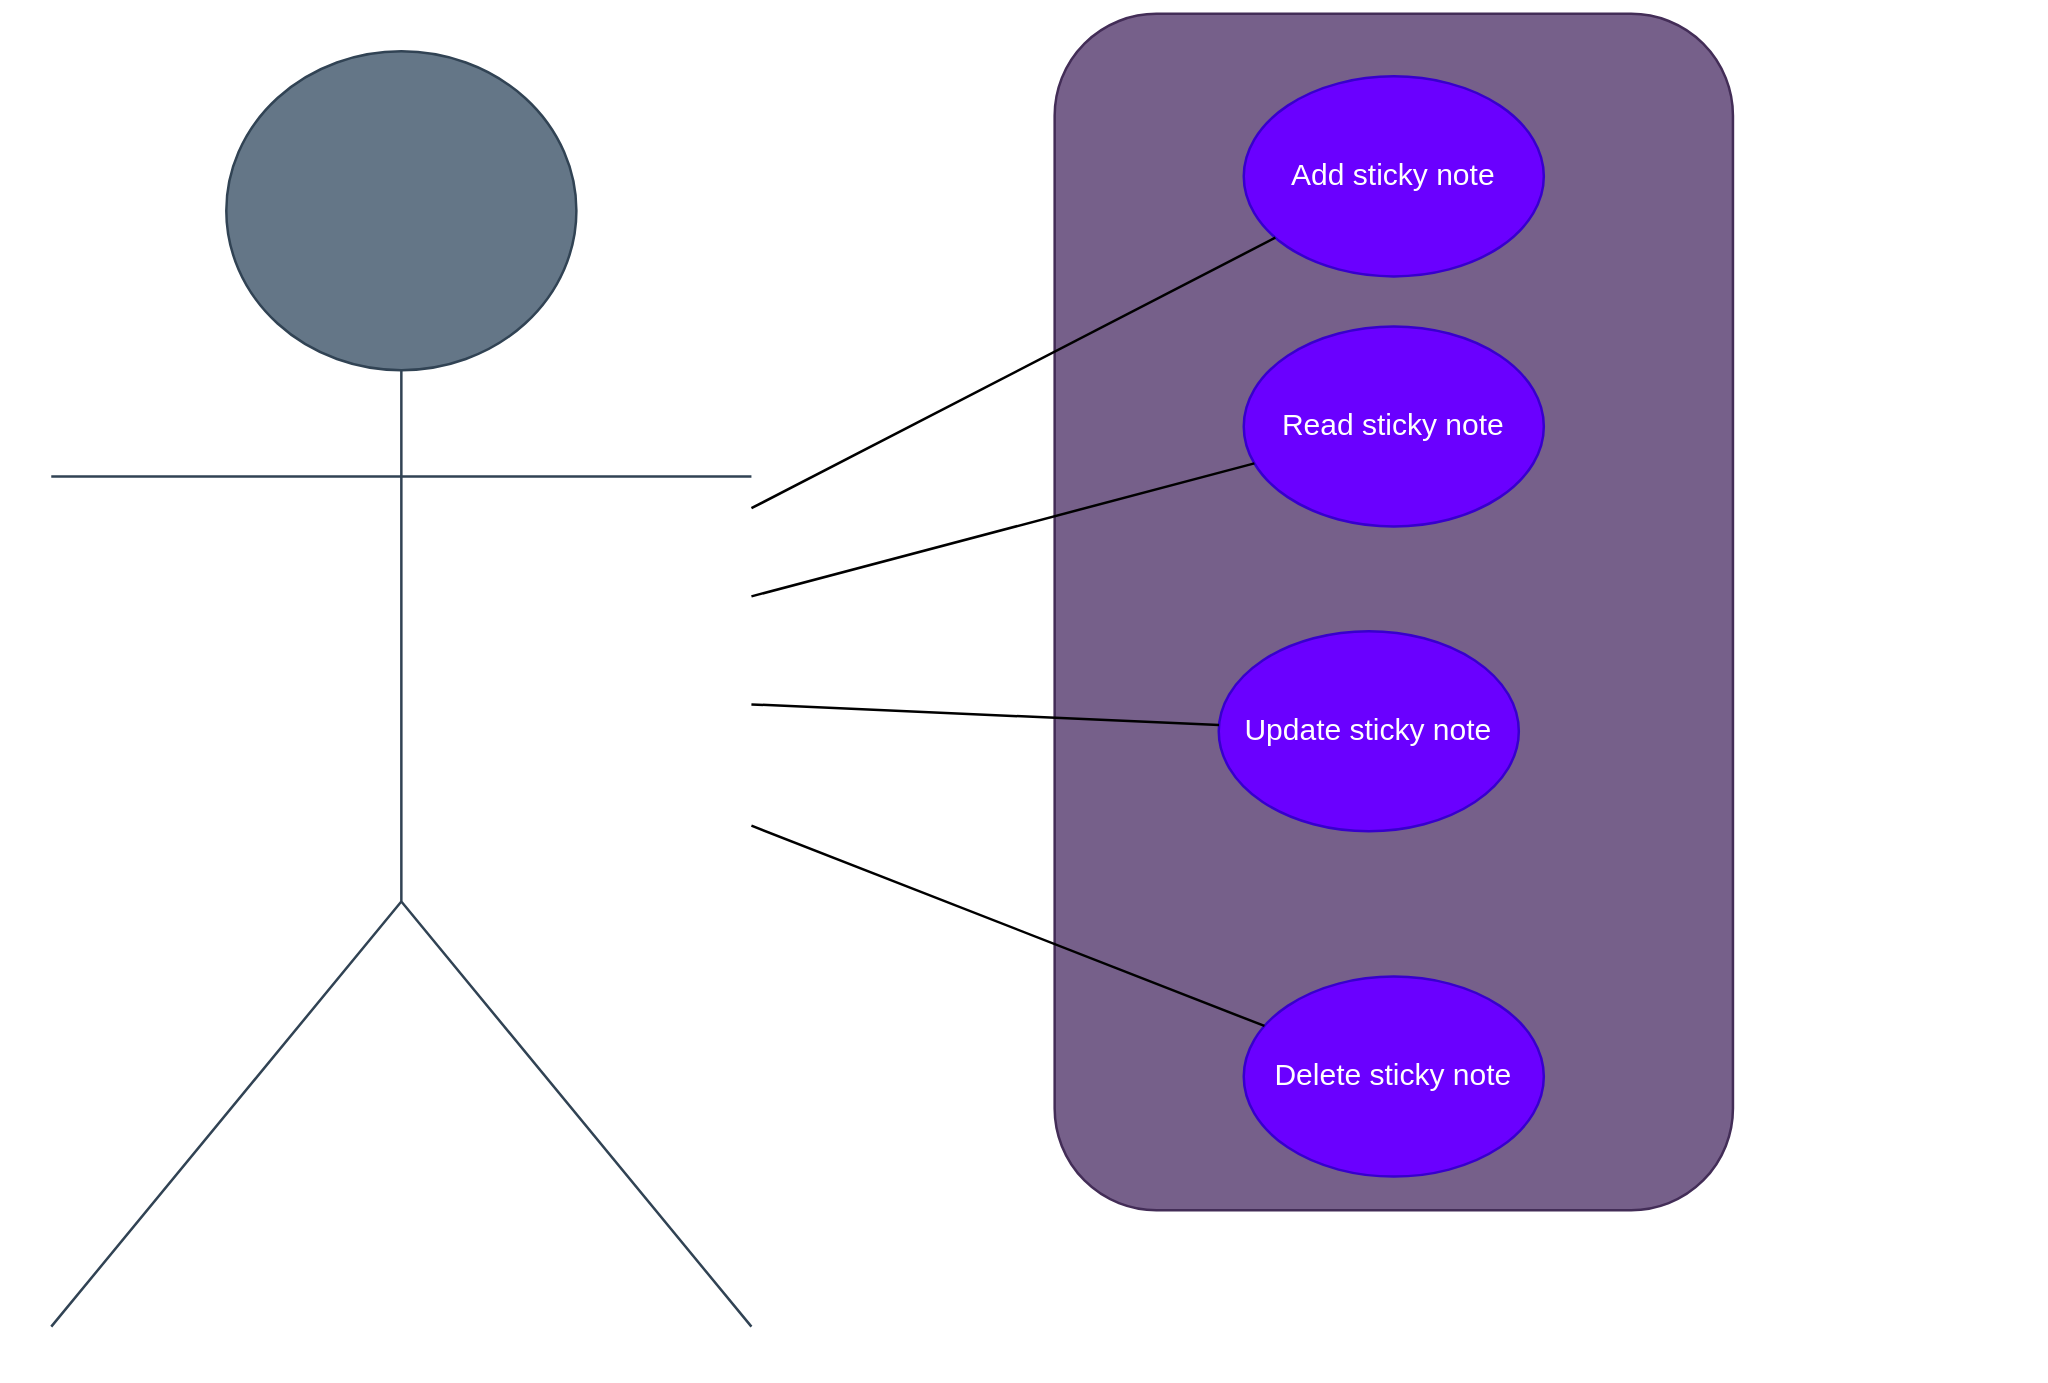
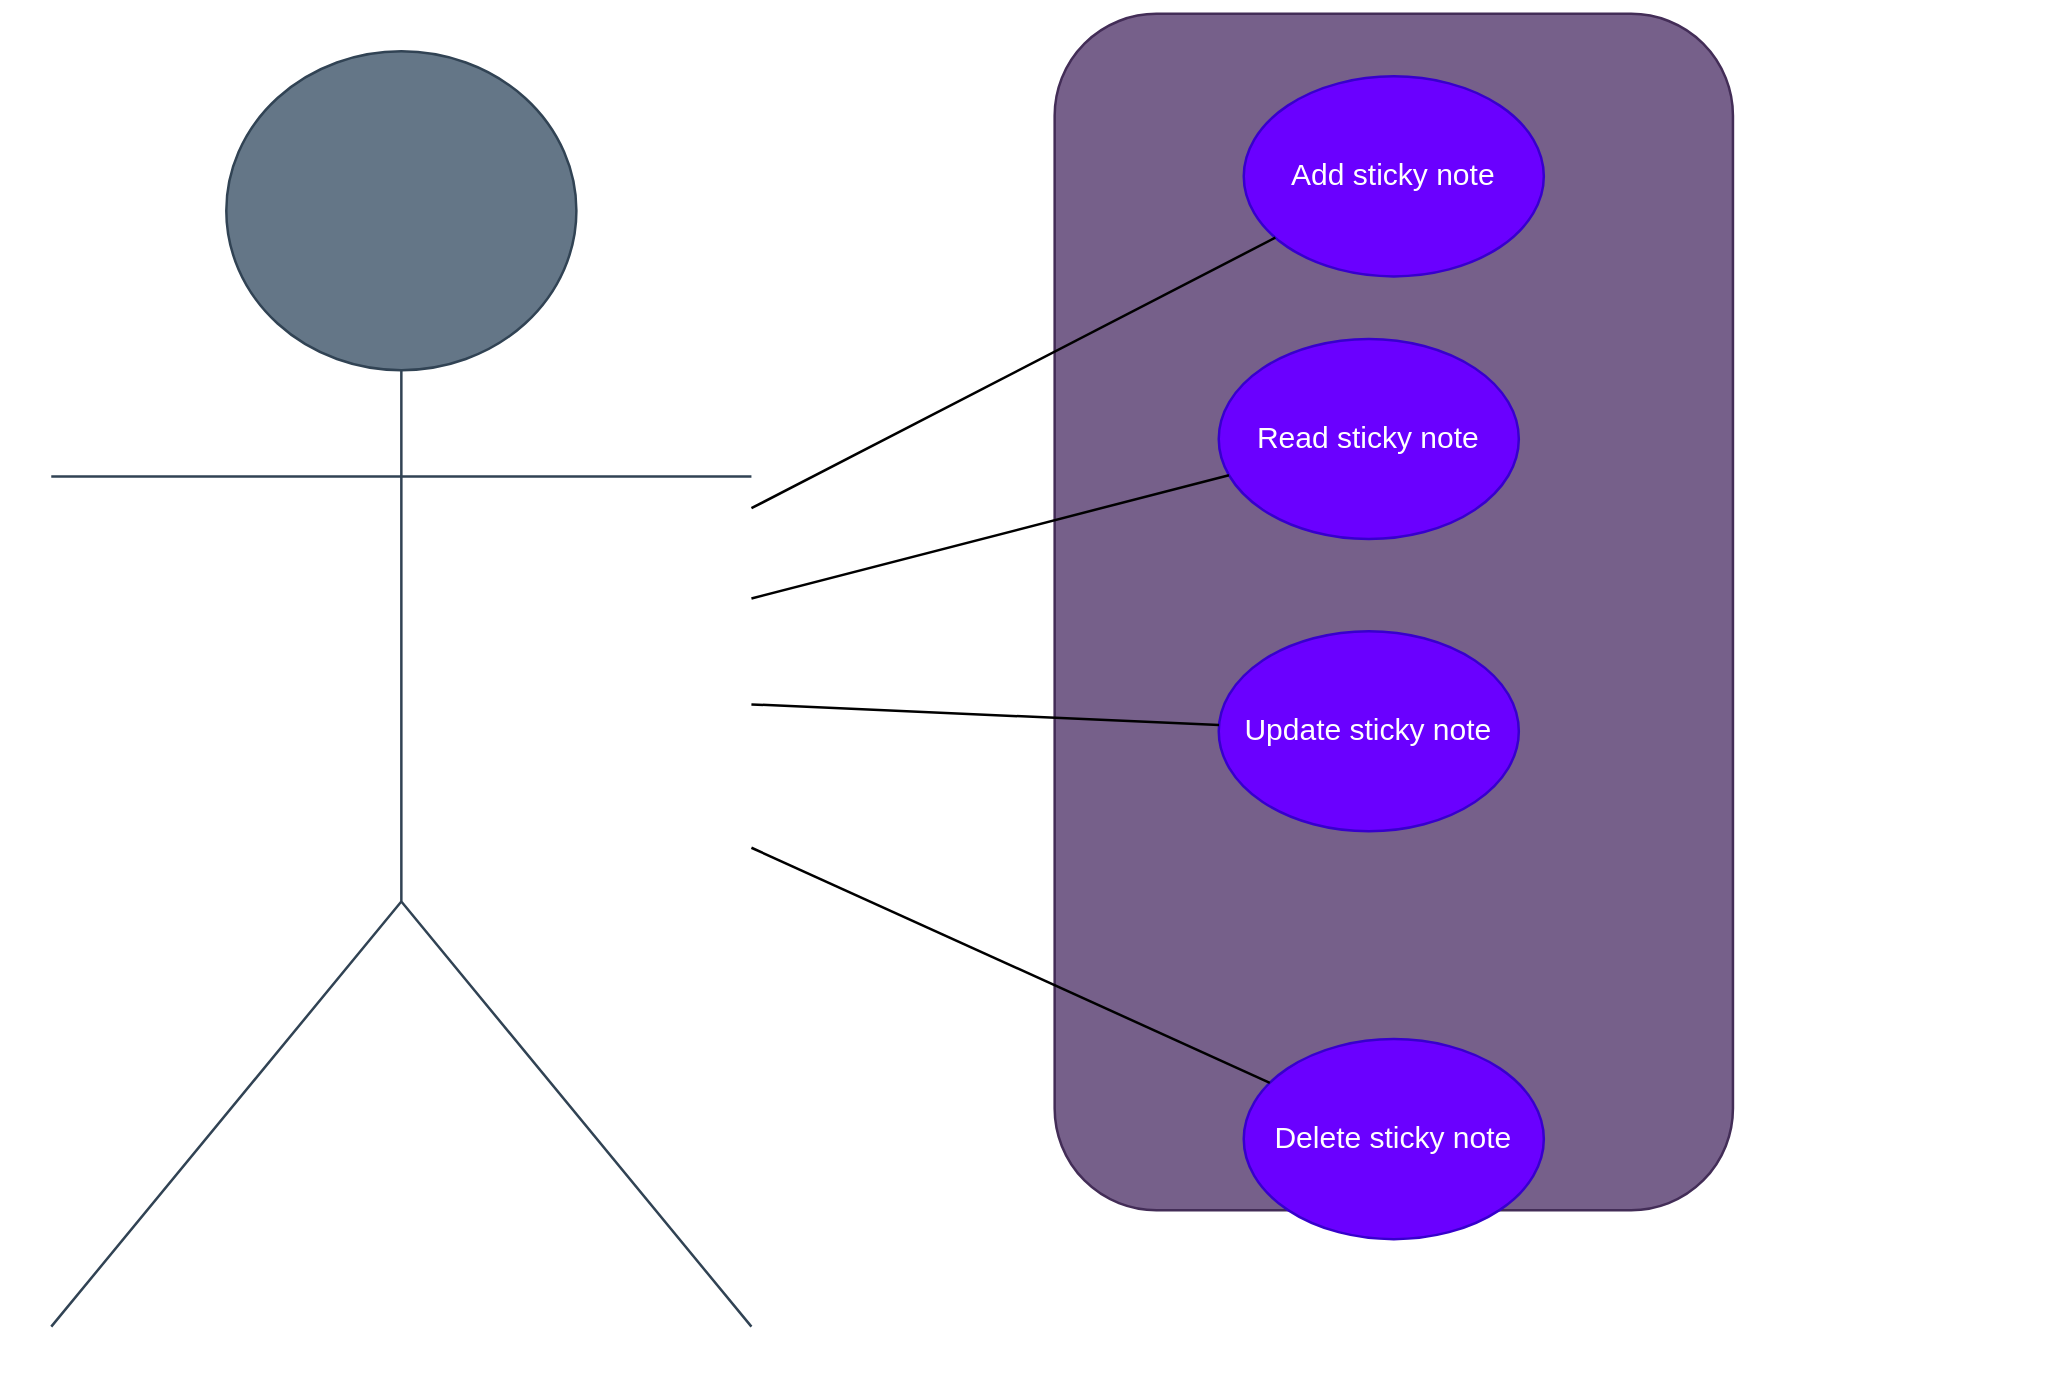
  <mxCell id="0" />
  <mxCell id="1" parent="0" />
  <mxCell id="2" value="Actor" style="shape=umlActor;verticalLabelPosition=bottom;verticalAlign=top;html=1;outlineConnect=0;fillColor=#647687;fontColor=#ffffff;strokeColor=#314354;" parent="1" vertex="1"><mxGeometry x="20" y="20" width="280" height="510" as="geometry" /></mxCell>
  <mxCell id="3" value="" style="rounded=1;whiteSpace=wrap;html=1;rotation=90;fillColor=#76608a;fontColor=#ffffff;strokeColor=#432D57;" parent="1" vertex="1"><mxGeometry x="317.67" y="108.59" width="478.43" height="271.25" as="geometry" /></mxCell>
  <mxCell id="4" value="Add sticky note" style="ellipse;whiteSpace=wrap;html=1;fillColor=#6a00ff;fontColor=#ffffff;strokeColor=#3700CC;" parent="1" vertex="1"><mxGeometry x="496.88" y="30" width="120" height="80" as="geometry" /></mxCell>
  <mxCell id="5" value="Update sticky note" style="ellipse;whiteSpace=wrap;html=1;fillColor=#6a00ff;fontColor=#ffffff;strokeColor=#3700CC;" parent="1" vertex="1"><mxGeometry x="486.88" y="251.88" width="120" height="80" as="geometry" /></mxCell>
- <mxCell id="6" value="Delete sticky note" style="ellipse;whiteSpace=wrap;html=1;fillColor=#6a00ff;fontColor=#ffffff;strokeColor=#3700CC;" parent="1" vertex="1"><mxGeometry x="496.88" y="390" width="120" height="80" as="geometry" /></mxCell>
- <mxCell id="7" value="Read sticky note" style="ellipse;whiteSpace=wrap;html=1;fillColor=#6a00ff;fontColor=#ffffff;strokeColor=#3700CC;" parent="1" vertex="1"><mxGeometry x="496.88" y="130" width="120" height="80" as="geometry" /></mxCell>
+ <mxCell id="6" value="Delete sticky note" style="ellipse;whiteSpace=wrap;html=1;fillColor=#6a00ff;fontColor=#ffffff;strokeColor=#3700CC;" parent="1" vertex="1"><mxGeometry x="496.88" y="415" width="120" height="80" as="geometry" /></mxCell>
+ <mxCell id="7" value="Read sticky note" style="ellipse;whiteSpace=wrap;html=1;fillColor=#6a00ff;fontColor=#ffffff;strokeColor=#3700CC;" parent="1" vertex="1"><mxGeometry x="486.88" y="135" width="120" height="80" as="geometry" /></mxCell>
  <mxCell id="8" value="" style="endArrow=none;html=1;rounded=0;" edge="1" parent="1" source="2" target="4"><mxGeometry width="50" height="50" relative="1" as="geometry"><mxPoint x="295" y="230" as="sourcePoint" /><mxPoint x="345" y="180" as="targetPoint" /></mxGeometry></mxCell>
  <mxCell id="9" value="" style="endArrow=none;html=1;rounded=0;" edge="1" parent="1" source="2" target="7"><mxGeometry width="50" height="50" relative="1" as="geometry"><mxPoint x="295" y="230" as="sourcePoint" /><mxPoint x="345" y="180" as="targetPoint" /></mxGeometry></mxCell>
  <mxCell id="10" value="" style="endArrow=none;html=1;rounded=0;" edge="1" parent="1" source="2" target="5"><mxGeometry width="50" height="50" relative="1" as="geometry"><mxPoint x="295" y="330" as="sourcePoint" /><mxPoint x="345" y="280" as="targetPoint" /></mxGeometry></mxCell>
  <mxCell id="11" value="" style="endArrow=none;html=1;rounded=0;" edge="1" parent="1" source="2" target="6"><mxGeometry width="50" height="50" relative="1" as="geometry"><mxPoint x="295" y="330" as="sourcePoint" /><mxPoint x="345" y="280" as="targetPoint" /></mxGeometry></mxCell>
